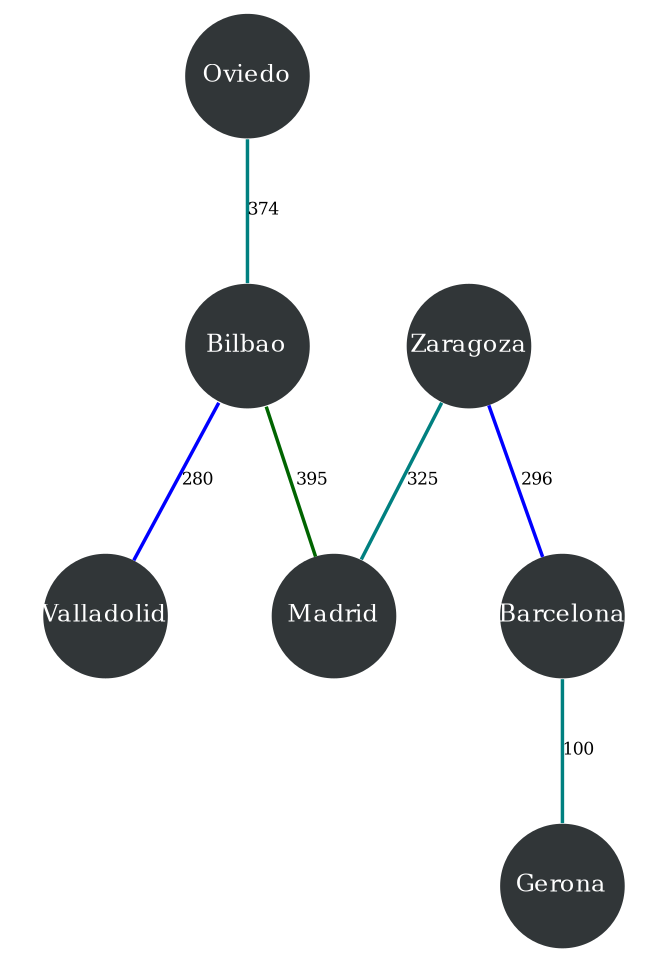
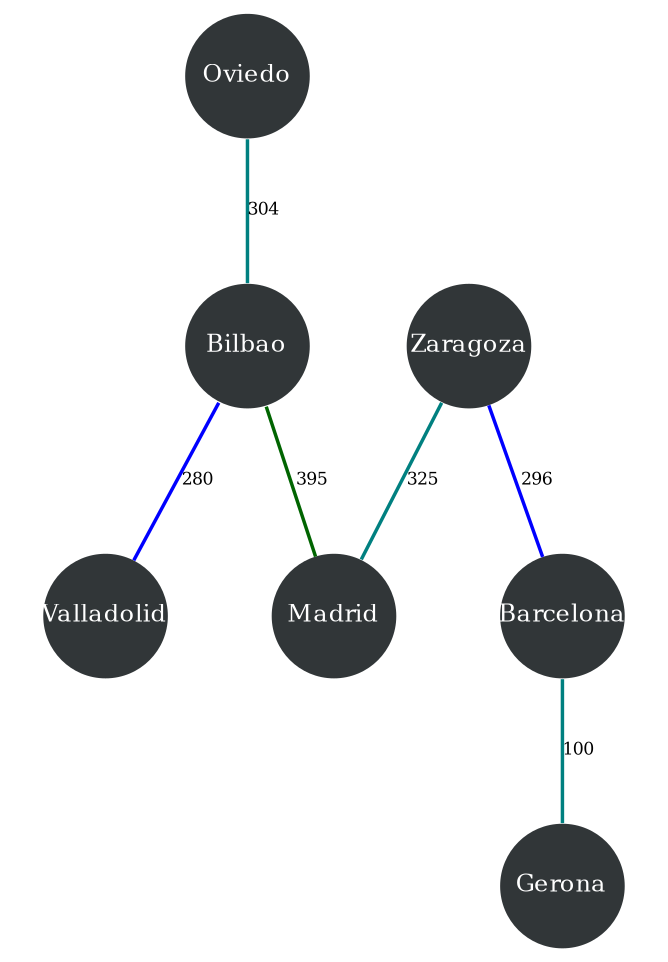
  digraph {
    node [color=transparent fillcolor="#313638" fixedsize=shape fontcolor=white fontsize=7 shape=circle style=filled]
    edge [arrowhead=none color=teal fontcolor=black fontsize=5]
    Oviedo [width=0.5]
    Bilbao [width=0.5]
    Madrid [width=0.5]
    Valladolid [width=0.5]
    Zaragoza [width=0.5]
    Barcelona [width=0.5]
    Gerona [width=0.5]
-   Oviedo -> Bilbao [label=374]
+   Oviedo -> Bilbao [label=304]
    Bilbao -> Madrid [color=darkgreen label=395]
    Bilbao -> Valladolid [color=blue label=280]
    Zaragoza -> Madrid [label=325]
    Zaragoza -> Barcelona [color=blue label=296]
    Barcelona -> Gerona [label=100]
  }
